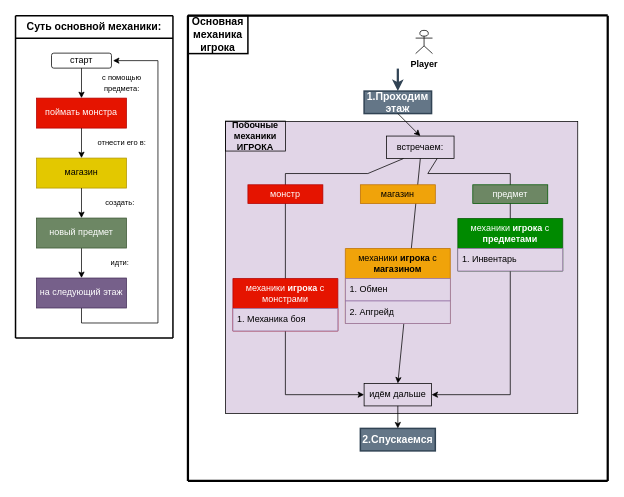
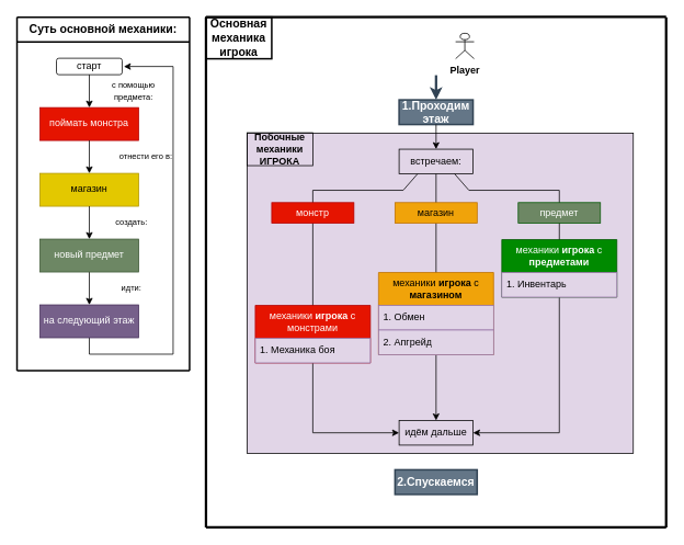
  <mxCell id="0" />
  <mxCell id="1" parent="0" />
  <mxCell id="2" value="старт" style="rounded=1;whiteSpace=wrap;html=1;" parent="1" vertex="1"><mxGeometry x="68" y="70.38" width="80" height="20" as="geometry" /></mxCell>
  <mxCell id="3" value="поймать монстра" style="rounded=0;whiteSpace=wrap;html=1;fillColor=#e51400;strokeColor=#B20000;fontColor=#ffffff;" parent="1" vertex="1"><mxGeometry x="48" y="130.38" width="120" height="40" as="geometry" /></mxCell>
  <mxCell id="4" value="магазин" style="rounded=0;whiteSpace=wrap;html=1;fillColor=#e3c800;strokeColor=#B09500;fontColor=#000000;" parent="1" vertex="1"><mxGeometry x="48" y="210.38" width="120" height="40" as="geometry" /></mxCell>
  <mxCell id="5" value="" style="endArrow=classic;html=1;rounded=0;exitX=0.5;exitY=1;exitDx=0;exitDy=0;entryX=0.5;entryY=0;entryDx=0;entryDy=0;" parent="1" source="3" target="4" edge="1"><mxGeometry width="50" height="50" relative="1" as="geometry"><mxPoint x="108" y="140.38" as="sourcePoint" /><mxPoint x="158" y="90.38" as="targetPoint" /></mxGeometry></mxCell>
  <mxCell id="6" style="edgeStyle=orthogonalEdgeStyle;rounded=0;orthogonalLoop=1;jettySize=auto;html=1;exitX=0.5;exitY=1;exitDx=0;exitDy=0;entryX=0.5;entryY=0;entryDx=0;entryDy=0;" parent="1" source="7" target="13" edge="1"><mxGeometry relative="1" as="geometry" /></mxCell>
  <mxCell id="7" value="новый предмет" style="rounded=0;whiteSpace=wrap;html=1;fillColor=#6d8764;fontColor=#ffffff;strokeColor=#3A5431;" parent="1" vertex="1"><mxGeometry x="48" y="290.38" width="120" height="40" as="geometry" /></mxCell>
  <mxCell id="8" value="" style="endArrow=classic;html=1;rounded=0;exitX=0.5;exitY=1;exitDx=0;exitDy=0;entryX=0.5;entryY=0;entryDx=0;entryDy=0;" parent="1" source="4" target="7" edge="1"><mxGeometry width="50" height="50" relative="1" as="geometry"><mxPoint x="108" y="270.38" as="sourcePoint" /><mxPoint x="158" y="220.38" as="targetPoint" /></mxGeometry></mxCell>
  <mxCell id="9" value="" style="endArrow=classic;html=1;rounded=0;exitX=0.5;exitY=1;exitDx=0;exitDy=0;" parent="1" source="13" edge="1"><mxGeometry width="50" height="50" relative="1" as="geometry"><mxPoint x="170" y="430.38" as="sourcePoint" /><mxPoint x="150" y="80.38" as="targetPoint" /><Array as="points"><mxPoint x="108" y="430.38" /><mxPoint x="210" y="430.38" /><mxPoint x="210" y="80.38" /></Array></mxGeometry></mxCell>
  <mxCell id="10" value="" style="endArrow=classic;html=1;rounded=0;exitX=0.5;exitY=1;exitDx=0;exitDy=0;entryX=0.5;entryY=0;entryDx=0;entryDy=0;" parent="1" source="2" target="3" edge="1"><mxGeometry width="50" height="50" relative="1" as="geometry"><mxPoint x="110" y="190.38" as="sourcePoint" /><mxPoint x="160" y="140.38" as="targetPoint" /></mxGeometry></mxCell>
  <mxCell id="11" value="&lt;font style=&quot;font-size: 10px;&quot;&gt;с помощью предмета:&lt;/font&gt;" style="text;html=1;strokeColor=none;fillColor=none;align=center;verticalAlign=middle;whiteSpace=wrap;rounded=0;" parent="1" vertex="1"><mxGeometry x="114" y="100.38" width="96" height="20" as="geometry" /></mxCell>
  <mxCell id="12" value="&lt;b&gt;&lt;font style=&quot;font-size: 14px;&quot;&gt;Суть основной механики:&lt;/font&gt;&lt;/b&gt;" style="text;html=1;strokeColor=none;fillColor=none;align=center;verticalAlign=middle;whiteSpace=wrap;rounded=0;" parent="1" vertex="1"><mxGeometry x="20" y="20.38" width="210" height="30" as="geometry" /></mxCell>
  <mxCell id="13" value="на следующий этаж" style="rounded=0;whiteSpace=wrap;html=1;fillColor=#76608a;fontColor=#ffffff;strokeColor=#432D57;" parent="1" vertex="1"><mxGeometry x="48" y="370.38" width="120" height="40" as="geometry" /></mxCell>
  <mxCell id="14" value="" style="endArrow=none;html=1;rounded=0;strokeWidth=2;" parent="1" edge="1"><mxGeometry width="50" height="50" relative="1" as="geometry"><mxPoint x="20" y="450.38" as="sourcePoint" /><mxPoint x="20" y="20.38" as="targetPoint" /></mxGeometry></mxCell>
  <mxCell id="15" value="" style="endArrow=none;html=1;rounded=0;strokeWidth=2;" parent="1" edge="1"><mxGeometry width="50" height="50" relative="1" as="geometry"><mxPoint x="20" y="450.38" as="sourcePoint" /><mxPoint x="230" y="450.38" as="targetPoint" /></mxGeometry></mxCell>
  <mxCell id="16" value="" style="endArrow=none;html=1;rounded=0;strokeWidth=2;" parent="1" edge="1"><mxGeometry width="50" height="50" relative="1" as="geometry"><mxPoint x="230" y="20.38" as="sourcePoint" /><mxPoint x="230" y="450.38" as="targetPoint" /></mxGeometry></mxCell>
  <mxCell id="17" value="" style="endArrow=none;html=1;rounded=0;strokeWidth=2;" parent="1" edge="1"><mxGeometry width="50" height="50" relative="1" as="geometry"><mxPoint x="20" y="50.38" as="sourcePoint" /><mxPoint x="230" y="50.38" as="targetPoint" /></mxGeometry></mxCell>
  <mxCell id="18" value="" style="endArrow=none;html=1;rounded=0;strokeWidth=2;" parent="1" edge="1"><mxGeometry width="50" height="50" relative="1" as="geometry"><mxPoint x="20" y="20.38" as="sourcePoint" /><mxPoint x="230" y="20.38" as="targetPoint" /></mxGeometry></mxCell>
- <mxCell id="19" value="&lt;font style=&quot;font-size: 10px;&quot;&gt;отнести его в:&lt;/font&gt;" style="text;html=1;strokeColor=none;fillColor=none;align=center;verticalAlign=middle;whiteSpace=wrap;rounded=0;" vertex="1" parent="1"><mxGeometry x="114" y="180.38" width="96" height="20" as="geometry" /></mxCell>
+ <mxCell id="19" value="&lt;font style=&quot;font-size: 10px;&quot;&gt;отнести его в:&lt;/font&gt;" style="text;html=1;strokeColor=none;fillColor=none;align=center;verticalAlign=middle;whiteSpace=wrap;rounded=0;" vertex="1" parent="1"><mxGeometry x="129" y="180.38" width="96" height="20" as="geometry" /></mxCell>
  <mxCell id="20" value="&lt;font style=&quot;font-size: 10px;&quot;&gt;создать:&lt;/font&gt;" style="text;html=1;strokeColor=none;fillColor=none;align=center;verticalAlign=middle;whiteSpace=wrap;rounded=0;" vertex="1" parent="1"><mxGeometry x="109" y="260.38" width="101" height="20" as="geometry" /></mxCell>
  <mxCell id="21" value="&lt;font style=&quot;font-size: 10px;&quot;&gt;идти:&lt;/font&gt;" style="text;html=1;strokeColor=none;fillColor=none;align=center;verticalAlign=middle;whiteSpace=wrap;rounded=0;" vertex="1" parent="1"><mxGeometry x="109" y="340.38" width="101" height="20" as="geometry" /></mxCell>
  <mxCell id="22" value="" style="rounded=0;whiteSpace=wrap;html=1;fillColor=#e1d5e7;strokeColor=#000000;" vertex="1" parent="1"><mxGeometry x="300" y="161.62" width="470" height="389.38" as="geometry" /></mxCell>
- <mxCell id="23" value="встречаем:" style="rounded=0;whiteSpace=wrap;html=1;fillColor=none;" vertex="1" parent="1"><mxGeometry x="515" y="181" width="90" height="30" as="geometry" /></mxCell>
+ <mxCell id="23" value="встречаем:" style="rounded=0;whiteSpace=wrap;html=1;fillColor=none;" vertex="1" parent="1"><mxGeometry x="485" y="181" width="90" height="30" as="geometry" /></mxCell>
  <mxCell id="24" value="" style="edgeStyle=orthogonalEdgeStyle;rounded=0;orthogonalLoop=1;jettySize=auto;html=1;strokeWidth=3;fillColor=#647687;strokeColor=#314354;" edge="1" parent="1"><mxGeometry relative="1" as="geometry"><mxPoint x="530" y="91" as="sourcePoint" /><mxPoint x="530" y="121" as="targetPoint" /></mxGeometry></mxCell>
  <mxCell id="25" value="&lt;b&gt;Player&lt;/b&gt;" style="shape=umlActor;verticalLabelPosition=bottom;verticalAlign=top;html=1;outlineConnect=0;" vertex="1" parent="1"><mxGeometry x="553.75" y="40" width="22.5" height="31" as="geometry" /></mxCell>
  <mxCell id="26" value="" style="endArrow=classic;html=1;rounded=0;exitX=0.5;exitY=1;exitDx=0;exitDy=0;entryX=0.5;entryY=0;entryDx=0;entryDy=0;" edge="1" parent="1" source="23" target="31"><mxGeometry width="50" height="50" relative="1" as="geometry"><mxPoint x="525" y="291" as="sourcePoint" /><mxPoint x="515" y="301.62" as="targetPoint" /></mxGeometry></mxCell>
  <mxCell id="27" value="" style="endArrow=classic;html=1;rounded=0;exitX=0.25;exitY=1;exitDx=0;exitDy=0;entryX=0;entryY=0.5;entryDx=0;entryDy=0;" edge="1" parent="1" source="23" target="31"><mxGeometry width="50" height="50" relative="1" as="geometry"><mxPoint x="525" y="291" as="sourcePoint" /><mxPoint x="405" y="351.62" as="targetPoint" /><Array as="points"><mxPoint x="490" y="231" /><mxPoint x="380" y="231" /><mxPoint x="380" y="526" /></Array></mxGeometry></mxCell>
  <mxCell id="28" value="" style="endArrow=classic;html=1;rounded=0;exitX=0.75;exitY=1;exitDx=0;exitDy=0;entryX=1;entryY=0.5;entryDx=0;entryDy=0;" edge="1" parent="1" source="23" target="31"><mxGeometry width="50" height="50" relative="1" as="geometry"><mxPoint x="525" y="291" as="sourcePoint" /><mxPoint x="680" y="291" as="targetPoint" /><Array as="points"><mxPoint x="570" y="231" /><mxPoint x="680" y="231" /><mxPoint x="680" y="526" /></Array></mxGeometry></mxCell>
  <mxCell id="29" value="&lt;b&gt;Побочные механики ИГРОКА&lt;/b&gt;" style="text;html=1;strokeColor=default;fillColor=none;align=center;verticalAlign=middle;whiteSpace=wrap;rounded=0;" vertex="1" parent="1"><mxGeometry x="300" y="161" width="80" height="40" as="geometry" /></mxCell>
  <mxCell id="30" value="&lt;b&gt;&lt;font style=&quot;font-size: 14px;&quot;&gt;Основная механика игрока&lt;/font&gt;&lt;/b&gt;" style="text;html=1;strokeColor=default;fillColor=none;align=center;verticalAlign=middle;whiteSpace=wrap;rounded=0;strokeWidth=2;" vertex="1" parent="1"><mxGeometry x="250" y="20.38" width="80" height="50.62" as="geometry" /></mxCell>
  <mxCell id="31" value="идём дальше" style="rounded=0;whiteSpace=wrap;html=1;fillColor=none;" vertex="1" parent="1"><mxGeometry x="485" y="511" width="90" height="30" as="geometry" /></mxCell>
  <mxCell id="32" value="&lt;b&gt;&lt;font style=&quot;font-size: 14px;&quot;&gt;1.Проходим этаж&lt;/font&gt;&lt;/b&gt;" style="rounded=0;whiteSpace=wrap;html=1;fillColor=#647687;fontColor=#ffffff;strokeColor=#314354;strokeWidth=2;" vertex="1" parent="1"><mxGeometry x="485" y="121" width="90" height="30" as="geometry" /></mxCell>
  <mxCell id="33" value="" style="endArrow=classic;html=1;rounded=0;exitX=0.5;exitY=1;exitDx=0;exitDy=0;entryX=0.5;entryY=0;entryDx=0;entryDy=0;" edge="1" parent="1" source="32" target="23"><mxGeometry width="50" height="50" relative="1" as="geometry"><mxPoint x="560" y="281" as="sourcePoint" /><mxPoint x="610" y="231" as="targetPoint" /></mxGeometry></mxCell>
  <mxCell id="34" value="&lt;b&gt;&lt;font style=&quot;font-size: 14px;&quot;&gt;2.Спускаемся&lt;/font&gt;&lt;/b&gt;" style="rounded=0;whiteSpace=wrap;html=1;fillColor=#647687;fontColor=#ffffff;strokeColor=#314354;strokeWidth=2;" vertex="1" parent="1"><mxGeometry x="480" y="571" width="100" height="30" as="geometry" /></mxCell>
- <mxCell id="35" value="" style="endArrow=classic;html=1;rounded=0;exitX=0.5;exitY=1;exitDx=0;exitDy=0;entryX=0.5;entryY=0;entryDx=0;entryDy=0;" edge="1" parent="1" source="31" target="34"><mxGeometry width="50" height="50" relative="1" as="geometry"><mxPoint x="620" y="541" as="sourcePoint" /><mxPoint x="515" y="571" as="targetPoint" /></mxGeometry></mxCell>
  <mxCell id="36" value="" style="endArrow=none;html=1;rounded=0;strokeWidth=3;" edge="1" parent="1"><mxGeometry width="50" height="50" relative="1" as="geometry"><mxPoint x="250" y="641" as="sourcePoint" /><mxPoint x="250" y="21" as="targetPoint" /></mxGeometry></mxCell>
  <mxCell id="37" value="" style="endArrow=none;html=1;rounded=0;strokeWidth=3;" edge="1" parent="1"><mxGeometry width="50" height="50" relative="1" as="geometry"><mxPoint x="810" y="641" as="sourcePoint" /><mxPoint x="810" y="20.38" as="targetPoint" /></mxGeometry></mxCell>
  <mxCell id="38" value="" style="endArrow=none;html=1;rounded=0;strokeWidth=3;" edge="1" parent="1"><mxGeometry width="50" height="50" relative="1" as="geometry"><mxPoint x="250" y="641" as="sourcePoint" /><mxPoint x="810" y="641" as="targetPoint" /></mxGeometry></mxCell>
  <mxCell id="39" value="" style="endArrow=none;html=1;rounded=0;strokeWidth=3;exitX=0;exitY=0;exitDx=0;exitDy=0;" edge="1" parent="1" source="30"><mxGeometry width="50" height="50" relative="1" as="geometry"><mxPoint x="320" y="19.96" as="sourcePoint" /><mxPoint x="810" y="20" as="targetPoint" /></mxGeometry></mxCell>
  <mxCell id="40" value="механики &lt;b&gt;игрока &lt;/b&gt;с монстрами" style="swimlane;fontStyle=0;childLayout=stackLayout;horizontal=1;startSize=40;horizontalStack=0;resizeParent=1;resizeParentMax=0;resizeLast=0;collapsible=1;marginBottom=0;whiteSpace=wrap;html=1;fillColor=#e51400;fontColor=#ffffff;strokeColor=#B20000;" vertex="1" parent="1"><mxGeometry x="310" y="371" width="140" height="70" as="geometry"><mxRectangle x="-1220" y="430" width="210" height="40" as="alternateBounds" /></mxGeometry></mxCell>
  <mxCell id="41" value="1. Механика&amp;nbsp;&lt;span style=&quot;text-align: center;&quot;&gt;боя&lt;/span&gt;" style="text;strokeColor=#9673a6;fillColor=#e1d5e7;align=left;verticalAlign=middle;spacingLeft=4;spacingRight=4;overflow=hidden;points=[[0,0.5],[1,0.5]];portConstraint=eastwest;rotatable=0;whiteSpace=wrap;html=1;" vertex="1" parent="40"><mxGeometry y="40" width="140" height="30" as="geometry" /></mxCell>
  <mxCell id="42" value="механики &lt;b&gt;игрока &lt;/b&gt;с &lt;b&gt;магазином&lt;/b&gt;" style="swimlane;fontStyle=0;childLayout=stackLayout;horizontal=1;startSize=40;horizontalStack=0;resizeParent=1;resizeParentMax=0;resizeLast=0;collapsible=1;marginBottom=0;whiteSpace=wrap;html=1;fillColor=#f0a30a;fontColor=#000000;strokeColor=#BD7000;" vertex="1" parent="1"><mxGeometry x="460" y="331" width="140" height="100" as="geometry"><mxRectangle x="-1070" y="410" width="210" height="40" as="alternateBounds" /></mxGeometry></mxCell>
  <mxCell id="43" value="&lt;div style=&quot;text-align: center;&quot;&gt;&lt;span style=&quot;background-color: initial;&quot;&gt;1. Обмен&lt;/span&gt;&lt;/div&gt;" style="text;strokeColor=#9673a6;fillColor=#e1d5e7;align=left;verticalAlign=middle;spacingLeft=4;spacingRight=4;overflow=hidden;points=[[0,0.5],[1,0.5]];portConstraint=eastwest;rotatable=0;whiteSpace=wrap;html=1;" vertex="1" parent="42"><mxGeometry y="40" width="140" height="30" as="geometry" /></mxCell>
  <mxCell id="44" value="2. Апгрейд" style="text;strokeColor=#9673a6;fillColor=#e1d5e7;align=left;verticalAlign=middle;spacingLeft=4;spacingRight=4;overflow=hidden;points=[[0,0.5],[1,0.5]];portConstraint=eastwest;rotatable=0;whiteSpace=wrap;html=1;" vertex="1" parent="42"><mxGeometry y="70" width="140" height="30" as="geometry" /></mxCell>
  <mxCell id="45" value="механики &lt;b&gt;игрока &lt;/b&gt;с &lt;b&gt;предметами&lt;/b&gt;" style="swimlane;fontStyle=0;childLayout=stackLayout;horizontal=1;startSize=40;horizontalStack=0;resizeParent=1;resizeParentMax=0;resizeLast=0;collapsible=1;marginBottom=0;whiteSpace=wrap;html=1;fillColor=#008a00;fontColor=#ffffff;strokeColor=#005700;" vertex="1" parent="1"><mxGeometry x="610" y="291" width="140" height="70" as="geometry"><mxRectangle x="-920" y="370" width="210" height="40" as="alternateBounds" /></mxGeometry></mxCell>
  <mxCell id="46" value="&lt;div style=&quot;text-align: center;&quot;&gt;&lt;span style=&quot;background-color: initial;&quot;&gt;1. Инвентарь&lt;/span&gt;&lt;/div&gt;" style="text;strokeColor=#9673a6;fillColor=#e1d5e7;align=left;verticalAlign=middle;spacingLeft=4;spacingRight=4;overflow=hidden;points=[[0,0.5],[1,0.5]];portConstraint=eastwest;rotatable=0;whiteSpace=wrap;html=1;" vertex="1" parent="45"><mxGeometry y="40" width="140" height="30" as="geometry" /></mxCell>
  <mxCell id="47" value="предмет" style="rounded=0;whiteSpace=wrap;html=1;fillColor=#6d8764;fontColor=#ffffff;strokeColor=#005700;" vertex="1" parent="1"><mxGeometry x="630" y="246" width="100" height="25" as="geometry" /></mxCell>
  <mxCell id="48" value="магазин" style="rounded=0;whiteSpace=wrap;html=1;fillColor=#f0a30a;fontColor=#000000;strokeColor=#BD7000;" vertex="1" parent="1"><mxGeometry x="480" y="246" width="100" height="25" as="geometry" /></mxCell>
  <mxCell id="49" value="монстр" style="rounded=0;whiteSpace=wrap;html=1;fillColor=#e51400;fontColor=#ffffff;strokeColor=#B20000;" vertex="1" parent="1"><mxGeometry x="330" y="246" width="100" height="25" as="geometry" /></mxCell>
